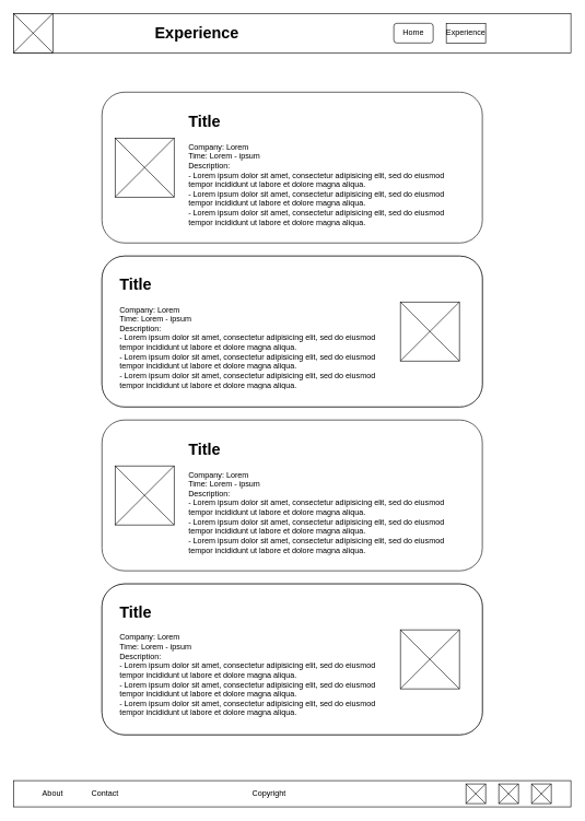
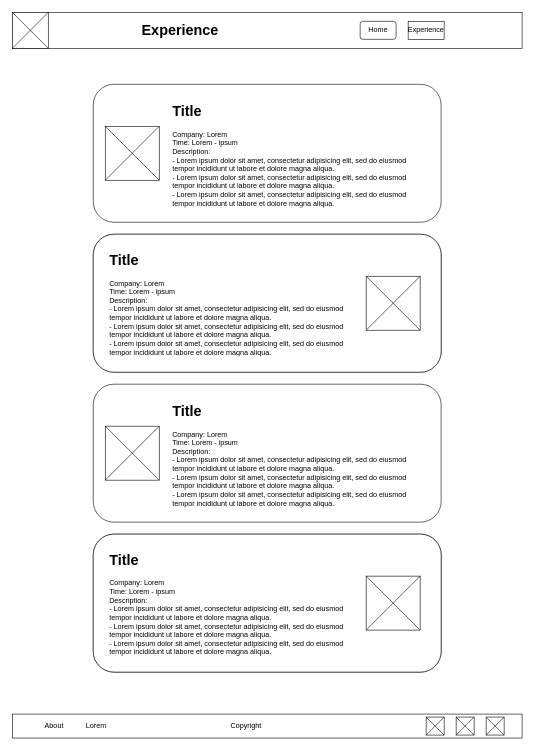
  <mxCell id="0" />
  <mxCell id="1" parent="0" />
  <mxCell id="2" value="" style="rounded=0;whiteSpace=wrap;html=1;" vertex="1" parent="1"><mxGeometry width="850" height="60" as="geometry" x="20" y="20" /></mxCell>
  <mxCell id="3" value="&lt;h1&gt;Experience&lt;/h1&gt;" style="text;html=1;align=center;verticalAlign=middle;whiteSpace=wrap;rounded=0;" vertex="1" parent="1"><mxGeometry x="190" y="35" width="220" height="30" as="geometry" /></mxCell>
  <mxCell id="4" value="Home" style="whiteSpace=wrap;html=1;rounded=1;" vertex="1" parent="1"><mxGeometry x="600" y="35" width="60" height="30" as="geometry" /></mxCell>
  <mxCell id="5" value="Experience" style="rounded=0;whiteSpace=wrap;html=1;" vertex="1" parent="1"><mxGeometry x="680" y="35" width="60" height="30" as="geometry" /></mxCell>
  <mxCell id="6" value="" style="rounded=0;whiteSpace=wrap;html=1;" vertex="1" parent="1"><mxGeometry y="1190" width="850" height="40" as="geometry" x="20" /></mxCell>
  <mxCell id="7" value="" style="rounded=0;whiteSpace=wrap;html=1;" vertex="1" parent="1"><mxGeometry width="60" height="60" as="geometry" x="20" y="20" /></mxCell>
  <mxCell id="8" value="" style="endArrow=none;html=1;rounded=0;exitX=0;exitY=1;exitDx=0;exitDy=0;entryX=1;entryY=0;entryDx=0;entryDy=0;" edge="1" parent="1" source="7" target="7"><mxGeometry width="50" height="50" relative="1" as="geometry"><mxPoint x="420" y="120" as="sourcePoint" /><mxPoint x="470" y="70" as="targetPoint" /></mxGeometry></mxCell>
  <mxCell id="9" value="" style="endArrow=none;html=1;rounded=0;exitX=0;exitY=0;exitDx=0;exitDy=0;entryX=1;entryY=1;entryDx=0;entryDy=0;" edge="1" parent="1" source="7" target="7"><mxGeometry width="50" height="50" relative="1" as="geometry"><mxPoint x="30" y="90" as="sourcePoint" /><mxPoint x="90" y="30" as="targetPoint" /></mxGeometry></mxCell>
  <mxCell id="10" value="" style="rounded=0;whiteSpace=wrap;html=1;" vertex="1" parent="1"><mxGeometry x="710" y="1195" width="30" height="30" as="geometry" /></mxCell>
  <mxCell id="11" value="" style="endArrow=none;html=1;rounded=0;exitX=0;exitY=1;exitDx=0;exitDy=0;entryX=1;entryY=0;entryDx=0;entryDy=0;" edge="1" parent="1" source="10" target="10"><mxGeometry width="50" height="50" relative="1" as="geometry"><mxPoint x="430" y="790" as="sourcePoint" /><mxPoint x="480" y="740" as="targetPoint" /></mxGeometry></mxCell>
  <mxCell id="12" value="" style="endArrow=none;html=1;rounded=0;exitX=0;exitY=0;exitDx=0;exitDy=0;entryX=1;entryY=1;entryDx=0;entryDy=0;" edge="1" parent="1" source="10" target="10"><mxGeometry width="50" height="50" relative="1" as="geometry"><mxPoint x="40" y="760" as="sourcePoint" /><mxPoint x="100" y="700" as="targetPoint" /></mxGeometry></mxCell>
  <mxCell id="13" value="" style="rounded=0;whiteSpace=wrap;html=1;" vertex="1" parent="1"><mxGeometry x="760" y="1195" width="30" height="30" as="geometry" /></mxCell>
  <mxCell id="14" value="" style="endArrow=none;html=1;rounded=0;exitX=0;exitY=1;exitDx=0;exitDy=0;entryX=1;entryY=0;entryDx=0;entryDy=0;" edge="1" parent="1" source="13" target="13"><mxGeometry width="50" height="50" relative="1" as="geometry"><mxPoint x="490" y="790" as="sourcePoint" /><mxPoint x="540" y="740" as="targetPoint" /></mxGeometry></mxCell>
  <mxCell id="15" value="" style="endArrow=none;html=1;rounded=0;exitX=0;exitY=0;exitDx=0;exitDy=0;entryX=1;entryY=1;entryDx=0;entryDy=0;" edge="1" parent="1" source="13" target="13"><mxGeometry width="50" height="50" relative="1" as="geometry"><mxPoint x="100" y="760" as="sourcePoint" /><mxPoint x="160" y="700" as="targetPoint" /></mxGeometry></mxCell>
  <mxCell id="16" value="" style="rounded=0;whiteSpace=wrap;html=1;" vertex="1" parent="1"><mxGeometry x="810" y="1195" width="30" height="30" as="geometry" /></mxCell>
  <mxCell id="17" value="" style="endArrow=none;html=1;rounded=0;exitX=0;exitY=1;exitDx=0;exitDy=0;entryX=1;entryY=0;entryDx=0;entryDy=0;" edge="1" parent="1" source="16" target="16"><mxGeometry width="50" height="50" relative="1" as="geometry"><mxPoint x="550" y="790" as="sourcePoint" /><mxPoint x="600" y="740" as="targetPoint" /></mxGeometry></mxCell>
  <mxCell id="18" value="" style="endArrow=none;html=1;rounded=0;exitX=0;exitY=0;exitDx=0;exitDy=0;entryX=1;entryY=1;entryDx=0;entryDy=0;" edge="1" parent="1" source="16" target="16"><mxGeometry width="50" height="50" relative="1" as="geometry"><mxPoint x="160" y="760" as="sourcePoint" /><mxPoint x="220" y="700" as="targetPoint" /></mxGeometry></mxCell>
- <mxCell id="19" value="Contact" style="text;html=1;align=center;verticalAlign=middle;whiteSpace=wrap;rounded=0;" vertex="1" parent="1"><mxGeometry x="130" y="1195" width="60" height="30" as="geometry" /></mxCell>
- <mxCell id="20" value="About" style="text;html=1;align=center;verticalAlign=middle;whiteSpace=wrap;rounded=0;" vertex="1" parent="1"><mxGeometry x="50" y="1195" width="60" height="30" as="geometry" /></mxCell>
+ <mxCell id="19" value="Lorem" style="text;html=1;align=center;verticalAlign=middle;whiteSpace=wrap;rounded=0;" vertex="1" parent="1"><mxGeometry x="130" y="1195" width="60" height="30" as="geometry" /></mxCell>
+ <mxCell id="20" value="About" style="text;html=1;align=center;verticalAlign=middle;whiteSpace=wrap;rounded=0;" vertex="1" parent="1"><mxGeometry x="60" y="1195" width="60" height="30" as="geometry" /></mxCell>
  <mxCell id="21" value="Copyright" style="text;html=1;align=center;verticalAlign=middle;whiteSpace=wrap;rounded=0;" vertex="1" parent="1"><mxGeometry x="380" y="1195" width="60" height="30" as="geometry" /></mxCell>
  <mxCell id="22" value="" style="group" vertex="1" connectable="0" parent="1"><mxGeometry x="155" y="140" width="580" height="230" as="geometry" /></mxCell>
  <mxCell id="23" value="" style="rounded=1;whiteSpace=wrap;html=1;" vertex="1" parent="22"><mxGeometry width="580" height="230" as="geometry" /></mxCell>
  <mxCell id="24" value="&lt;h1 style=&quot;margin-top: 0px;&quot;&gt;Title&lt;/h1&gt;&lt;div&gt;Company: Lorem&lt;br&gt;&lt;span style=&quot;background-color: initial;&quot;&gt;Time:&lt;/span&gt;&lt;b style=&quot;background-color: initial;&quot;&gt;&amp;nbsp;&lt;/b&gt;&lt;span style=&quot;background-color: initial;&quot;&gt;Lorem - ipsum&lt;br&gt;Description:&lt;/span&gt;&lt;/div&gt;&lt;div&gt;&lt;span style=&quot;background-color: initial;&quot;&gt;-&amp;nbsp;&lt;/span&gt;&lt;span style=&quot;background-color: initial;&quot;&gt;Lorem ipsum dolor sit amet, consectetur adipisicing elit, sed do eiusmod tempor incididunt ut labore et dolore magna aliqua.&lt;br&gt;-&amp;nbsp;&lt;/span&gt;&lt;span style=&quot;background-color: initial;&quot;&gt;Lorem ipsum dolor sit amet, consectetur adipisicing elit, sed do eiusmod tempor incididunt ut labore et dolore magna aliqua.&lt;/span&gt;&lt;/div&gt;&lt;div&gt;&lt;span style=&quot;background-color: initial;&quot;&gt;-&amp;nbsp;&lt;/span&gt;&lt;span style=&quot;background-color: initial;&quot;&gt;Lorem ipsum dolor sit amet, consectetur adipisicing elit, sed do eiusmod tempor incididunt ut labore et dolore magna aliqua.&lt;/span&gt;&lt;/div&gt;" style="text;html=1;whiteSpace=wrap;overflow=hidden;rounded=0;" vertex="1" parent="22"><mxGeometry x="130" y="25" width="410" height="185" as="geometry" /></mxCell>
  <mxCell id="25" value="" style="rounded=0;whiteSpace=wrap;html=1;" vertex="1" parent="22"><mxGeometry x="20" y="70" width="90" height="90" as="geometry" /></mxCell>
  <mxCell id="26" value="" style="endArrow=none;html=1;rounded=0;exitX=0;exitY=1;exitDx=0;exitDy=0;entryX=1;entryY=0;entryDx=0;entryDy=0;" edge="1" source="25" target="25" parent="22"><mxGeometry width="50" height="50" relative="1" as="geometry"><mxPoint x="430" y="170" as="sourcePoint" /><mxPoint x="480" y="120" as="targetPoint" /></mxGeometry></mxCell>
  <mxCell id="27" value="" style="endArrow=none;html=1;rounded=0;exitX=0;exitY=0;exitDx=0;exitDy=0;entryX=1;entryY=1;entryDx=0;entryDy=0;" edge="1" source="25" target="25" parent="22"><mxGeometry width="50" height="50" relative="1" as="geometry"><mxPoint x="40" y="140" as="sourcePoint" /><mxPoint x="100" y="80" as="targetPoint" /></mxGeometry></mxCell>
  <mxCell id="28" value="" style="group" vertex="1" connectable="0" parent="1"><mxGeometry x="155" y="390" width="580" height="230" as="geometry" /></mxCell>
  <mxCell id="29" value="" style="rounded=1;whiteSpace=wrap;html=1;" vertex="1" parent="28"><mxGeometry width="580" height="230" as="geometry" /></mxCell>
  <mxCell id="30" value="&lt;h1 style=&quot;margin-top: 0px;&quot;&gt;Title&lt;/h1&gt;&lt;div&gt;Company: Lorem&lt;br&gt;&lt;span style=&quot;background-color: initial;&quot;&gt;Time:&lt;/span&gt;&lt;b style=&quot;background-color: initial;&quot;&gt;&amp;nbsp;&lt;/b&gt;&lt;span style=&quot;background-color: initial;&quot;&gt;Lorem - ipsum&lt;br&gt;Description:&lt;/span&gt;&lt;/div&gt;&lt;div&gt;&lt;span style=&quot;background-color: initial;&quot;&gt;-&amp;nbsp;&lt;/span&gt;&lt;span style=&quot;background-color: initial;&quot;&gt;Lorem ipsum dolor sit amet, consectetur adipisicing elit, sed do eiusmod tempor incididunt ut labore et dolore magna aliqua.&lt;br&gt;-&amp;nbsp;&lt;/span&gt;&lt;span style=&quot;background-color: initial;&quot;&gt;Lorem ipsum dolor sit amet, consectetur adipisicing elit, sed do eiusmod tempor incididunt ut labore et dolore magna aliqua.&lt;/span&gt;&lt;/div&gt;&lt;div&gt;&lt;span style=&quot;background-color: initial;&quot;&gt;-&amp;nbsp;&lt;/span&gt;&lt;span style=&quot;background-color: initial;&quot;&gt;Lorem ipsum dolor sit amet, consectetur adipisicing elit, sed do eiusmod tempor incididunt ut labore et dolore magna aliqua.&lt;/span&gt;&lt;/div&gt;" style="text;html=1;whiteSpace=wrap;overflow=hidden;rounded=0;" vertex="1" parent="28"><mxGeometry x="130" y="25" width="410" height="185" as="geometry" /></mxCell>
  <mxCell id="31" value="" style="rounded=0;whiteSpace=wrap;html=1;" vertex="1" parent="28"><mxGeometry x="20" y="70" width="90" height="90" as="geometry" /></mxCell>
  <mxCell id="32" value="" style="endArrow=none;html=1;rounded=0;exitX=0;exitY=1;exitDx=0;exitDy=0;entryX=1;entryY=0;entryDx=0;entryDy=0;" edge="1" parent="28" source="31" target="31"><mxGeometry width="50" height="50" relative="1" as="geometry"><mxPoint x="430" y="170" as="sourcePoint" /><mxPoint x="480" y="120" as="targetPoint" /></mxGeometry></mxCell>
  <mxCell id="33" value="" style="endArrow=none;html=1;rounded=0;exitX=0;exitY=0;exitDx=0;exitDy=0;entryX=1;entryY=1;entryDx=0;entryDy=0;" edge="1" parent="28" source="31" target="31"><mxGeometry width="50" height="50" relative="1" as="geometry"><mxPoint x="40" y="140" as="sourcePoint" /><mxPoint x="100" y="80" as="targetPoint" /></mxGeometry></mxCell>
  <mxCell id="34" value="" style="group" vertex="1" connectable="0" parent="1"><mxGeometry x="155" y="390" width="580" height="230" as="geometry" /></mxCell>
  <mxCell id="35" value="" style="rounded=1;whiteSpace=wrap;html=1;" vertex="1" parent="34"><mxGeometry width="580" height="230" as="geometry" /></mxCell>
  <mxCell id="36" value="&lt;h1 style=&quot;margin-top: 0px;&quot;&gt;Title&lt;/h1&gt;&lt;div&gt;Company: Lorem&lt;br&gt;&lt;span style=&quot;background-color: initial;&quot;&gt;Time:&lt;/span&gt;&lt;b style=&quot;background-color: initial;&quot;&gt;&amp;nbsp;&lt;/b&gt;&lt;span style=&quot;background-color: initial;&quot;&gt;Lorem - ipsum&lt;br&gt;Description:&lt;/span&gt;&lt;/div&gt;&lt;div&gt;&lt;span style=&quot;background-color: initial;&quot;&gt;-&amp;nbsp;&lt;/span&gt;&lt;span style=&quot;background-color: initial;&quot;&gt;Lorem ipsum dolor sit amet, consectetur adipisicing elit, sed do eiusmod tempor incididunt ut labore et dolore magna aliqua.&lt;br&gt;-&amp;nbsp;&lt;/span&gt;&lt;span style=&quot;background-color: initial;&quot;&gt;Lorem ipsum dolor sit amet, consectetur adipisicing elit, sed do eiusmod tempor incididunt ut labore et dolore magna aliqua.&lt;/span&gt;&lt;/div&gt;&lt;div&gt;&lt;span style=&quot;background-color: initial;&quot;&gt;-&amp;nbsp;&lt;/span&gt;&lt;span style=&quot;background-color: initial;&quot;&gt;Lorem ipsum dolor sit amet, consectetur adipisicing elit, sed do eiusmod tempor incididunt ut labore et dolore magna aliqua.&lt;/span&gt;&lt;/div&gt;" style="text;html=1;whiteSpace=wrap;overflow=hidden;rounded=0;" vertex="1" parent="34"><mxGeometry x="25" y="22.5" width="410" height="185" as="geometry" /></mxCell>
  <mxCell id="37" value="" style="rounded=0;whiteSpace=wrap;html=1;" vertex="1" parent="34"><mxGeometry x="455" y="70" width="90" height="90" as="geometry" /></mxCell>
  <mxCell id="38" value="" style="endArrow=none;html=1;rounded=0;exitX=0;exitY=1;exitDx=0;exitDy=0;entryX=1;entryY=0;entryDx=0;entryDy=0;" edge="1" parent="34" source="37" target="37"><mxGeometry width="50" height="50" relative="1" as="geometry"><mxPoint x="1025" y="140" as="sourcePoint" /><mxPoint x="1075" y="90" as="targetPoint" /></mxGeometry></mxCell>
  <mxCell id="39" value="" style="endArrow=none;html=1;rounded=0;exitX=0;exitY=0;exitDx=0;exitDy=0;entryX=1;entryY=1;entryDx=0;entryDy=0;" edge="1" parent="34" source="37" target="37"><mxGeometry width="50" height="50" relative="1" as="geometry"><mxPoint x="635" y="110" as="sourcePoint" /><mxPoint x="695" y="50" as="targetPoint" /></mxGeometry></mxCell>
  <mxCell id="40" value="" style="group" vertex="1" connectable="0" parent="1"><mxGeometry x="155" y="640" width="580" height="230" as="geometry" /></mxCell>
  <mxCell id="41" value="" style="rounded=1;whiteSpace=wrap;html=1;" vertex="1" parent="40"><mxGeometry width="580" height="230" as="geometry" /></mxCell>
  <mxCell id="42" value="&lt;h1 style=&quot;margin-top: 0px;&quot;&gt;Title&lt;/h1&gt;&lt;div&gt;Company: Lorem&lt;br&gt;&lt;span style=&quot;background-color: initial;&quot;&gt;Time:&lt;/span&gt;&lt;b style=&quot;background-color: initial;&quot;&gt;&amp;nbsp;&lt;/b&gt;&lt;span style=&quot;background-color: initial;&quot;&gt;Lorem - ipsum&lt;br&gt;Description:&lt;/span&gt;&lt;/div&gt;&lt;div&gt;&lt;span style=&quot;background-color: initial;&quot;&gt;-&amp;nbsp;&lt;/span&gt;&lt;span style=&quot;background-color: initial;&quot;&gt;Lorem ipsum dolor sit amet, consectetur adipisicing elit, sed do eiusmod tempor incididunt ut labore et dolore magna aliqua.&lt;br&gt;-&amp;nbsp;&lt;/span&gt;&lt;span style=&quot;background-color: initial;&quot;&gt;Lorem ipsum dolor sit amet, consectetur adipisicing elit, sed do eiusmod tempor incididunt ut labore et dolore magna aliqua.&lt;/span&gt;&lt;/div&gt;&lt;div&gt;&lt;span style=&quot;background-color: initial;&quot;&gt;-&amp;nbsp;&lt;/span&gt;&lt;span style=&quot;background-color: initial;&quot;&gt;Lorem ipsum dolor sit amet, consectetur adipisicing elit, sed do eiusmod tempor incididunt ut labore et dolore magna aliqua.&lt;/span&gt;&lt;/div&gt;" style="text;html=1;whiteSpace=wrap;overflow=hidden;rounded=0;" vertex="1" parent="40"><mxGeometry x="130" y="25" width="410" height="185" as="geometry" /></mxCell>
  <mxCell id="43" value="" style="rounded=0;whiteSpace=wrap;html=1;" vertex="1" parent="40"><mxGeometry x="20" y="70" width="90" height="90" as="geometry" /></mxCell>
  <mxCell id="44" value="" style="endArrow=none;html=1;rounded=0;exitX=0;exitY=1;exitDx=0;exitDy=0;entryX=1;entryY=0;entryDx=0;entryDy=0;" edge="1" parent="40" source="43" target="43"><mxGeometry width="50" height="50" relative="1" as="geometry"><mxPoint x="430" y="170" as="sourcePoint" /><mxPoint x="480" y="120" as="targetPoint" /></mxGeometry></mxCell>
  <mxCell id="45" value="" style="endArrow=none;html=1;rounded=0;exitX=0;exitY=0;exitDx=0;exitDy=0;entryX=1;entryY=1;entryDx=0;entryDy=0;" edge="1" parent="40" source="43" target="43"><mxGeometry width="50" height="50" relative="1" as="geometry"><mxPoint x="40" y="140" as="sourcePoint" /><mxPoint x="100" y="80" as="targetPoint" /></mxGeometry></mxCell>
  <mxCell id="46" value="" style="group" vertex="1" connectable="0" parent="1"><mxGeometry x="155" y="890" width="580" height="230" as="geometry" /></mxCell>
  <mxCell id="47" value="" style="rounded=1;whiteSpace=wrap;html=1;" vertex="1" parent="46"><mxGeometry width="580" height="230" as="geometry" /></mxCell>
  <mxCell id="48" value="&lt;h1 style=&quot;margin-top: 0px;&quot;&gt;Title&lt;/h1&gt;&lt;div&gt;Company: Lorem&lt;br&gt;&lt;span style=&quot;background-color: initial;&quot;&gt;Time:&lt;/span&gt;&lt;b style=&quot;background-color: initial;&quot;&gt;&amp;nbsp;&lt;/b&gt;&lt;span style=&quot;background-color: initial;&quot;&gt;Lorem - ipsum&lt;br&gt;Description:&lt;/span&gt;&lt;/div&gt;&lt;div&gt;&lt;span style=&quot;background-color: initial;&quot;&gt;-&amp;nbsp;&lt;/span&gt;&lt;span style=&quot;background-color: initial;&quot;&gt;Lorem ipsum dolor sit amet, consectetur adipisicing elit, sed do eiusmod tempor incididunt ut labore et dolore magna aliqua.&lt;br&gt;-&amp;nbsp;&lt;/span&gt;&lt;span style=&quot;background-color: initial;&quot;&gt;Lorem ipsum dolor sit amet, consectetur adipisicing elit, sed do eiusmod tempor incididunt ut labore et dolore magna aliqua.&lt;/span&gt;&lt;/div&gt;&lt;div&gt;&lt;span style=&quot;background-color: initial;&quot;&gt;-&amp;nbsp;&lt;/span&gt;&lt;span style=&quot;background-color: initial;&quot;&gt;Lorem ipsum dolor sit amet, consectetur adipisicing elit, sed do eiusmod tempor incididunt ut labore et dolore magna aliqua.&lt;/span&gt;&lt;/div&gt;" style="text;html=1;whiteSpace=wrap;overflow=hidden;rounded=0;" vertex="1" parent="46"><mxGeometry x="130" y="25" width="410" height="185" as="geometry" /></mxCell>
  <mxCell id="49" value="" style="rounded=0;whiteSpace=wrap;html=1;" vertex="1" parent="46"><mxGeometry x="20" y="70" width="90" height="90" as="geometry" /></mxCell>
  <mxCell id="50" value="" style="endArrow=none;html=1;rounded=0;exitX=0;exitY=1;exitDx=0;exitDy=0;entryX=1;entryY=0;entryDx=0;entryDy=0;" edge="1" parent="46" source="49" target="49"><mxGeometry width="50" height="50" relative="1" as="geometry"><mxPoint x="430" y="170" as="sourcePoint" /><mxPoint x="480" y="120" as="targetPoint" /></mxGeometry></mxCell>
  <mxCell id="51" value="" style="endArrow=none;html=1;rounded=0;exitX=0;exitY=0;exitDx=0;exitDy=0;entryX=1;entryY=1;entryDx=0;entryDy=0;" edge="1" parent="46" source="49" target="49"><mxGeometry width="50" height="50" relative="1" as="geometry"><mxPoint x="40" y="140" as="sourcePoint" /><mxPoint x="100" y="80" as="targetPoint" /></mxGeometry></mxCell>
  <mxCell id="52" value="" style="group" vertex="1" connectable="0" parent="1"><mxGeometry x="155" y="890" width="580" height="230" as="geometry" /></mxCell>
  <mxCell id="53" value="" style="rounded=1;whiteSpace=wrap;html=1;" vertex="1" parent="52"><mxGeometry width="580" height="230" as="geometry" /></mxCell>
  <mxCell id="54" value="&lt;h1 style=&quot;margin-top: 0px;&quot;&gt;Title&lt;/h1&gt;&lt;div&gt;Company: Lorem&lt;br&gt;&lt;span style=&quot;background-color: initial;&quot;&gt;Time:&lt;/span&gt;&lt;b style=&quot;background-color: initial;&quot;&gt;&amp;nbsp;&lt;/b&gt;&lt;span style=&quot;background-color: initial;&quot;&gt;Lorem - ipsum&lt;br&gt;Description:&lt;/span&gt;&lt;/div&gt;&lt;div&gt;&lt;span style=&quot;background-color: initial;&quot;&gt;-&amp;nbsp;&lt;/span&gt;&lt;span style=&quot;background-color: initial;&quot;&gt;Lorem ipsum dolor sit amet, consectetur adipisicing elit, sed do eiusmod tempor incididunt ut labore et dolore magna aliqua.&lt;br&gt;-&amp;nbsp;&lt;/span&gt;&lt;span style=&quot;background-color: initial;&quot;&gt;Lorem ipsum dolor sit amet, consectetur adipisicing elit, sed do eiusmod tempor incididunt ut labore et dolore magna aliqua.&lt;/span&gt;&lt;/div&gt;&lt;div&gt;&lt;span style=&quot;background-color: initial;&quot;&gt;-&amp;nbsp;&lt;/span&gt;&lt;span style=&quot;background-color: initial;&quot;&gt;Lorem ipsum dolor sit amet, consectetur adipisicing elit, sed do eiusmod tempor incididunt ut labore et dolore magna aliqua.&lt;/span&gt;&lt;/div&gt;" style="text;html=1;whiteSpace=wrap;overflow=hidden;rounded=0;" vertex="1" parent="52"><mxGeometry x="25" y="22.5" width="410" height="185" as="geometry" /></mxCell>
  <mxCell id="55" value="" style="rounded=0;whiteSpace=wrap;html=1;" vertex="1" parent="52"><mxGeometry x="455" y="70" width="90" height="90" as="geometry" /></mxCell>
  <mxCell id="56" value="" style="endArrow=none;html=1;rounded=0;exitX=0;exitY=1;exitDx=0;exitDy=0;entryX=1;entryY=0;entryDx=0;entryDy=0;" edge="1" parent="52" source="55" target="55"><mxGeometry width="50" height="50" relative="1" as="geometry"><mxPoint x="1025" y="140" as="sourcePoint" /><mxPoint x="1075" y="90" as="targetPoint" /></mxGeometry></mxCell>
  <mxCell id="57" value="" style="endArrow=none;html=1;rounded=0;exitX=0;exitY=0;exitDx=0;exitDy=0;entryX=1;entryY=1;entryDx=0;entryDy=0;" edge="1" parent="52" source="55" target="55"><mxGeometry width="50" height="50" relative="1" as="geometry"><mxPoint x="635" y="110" as="sourcePoint" /><mxPoint x="695" y="50" as="targetPoint" /></mxGeometry></mxCell>
